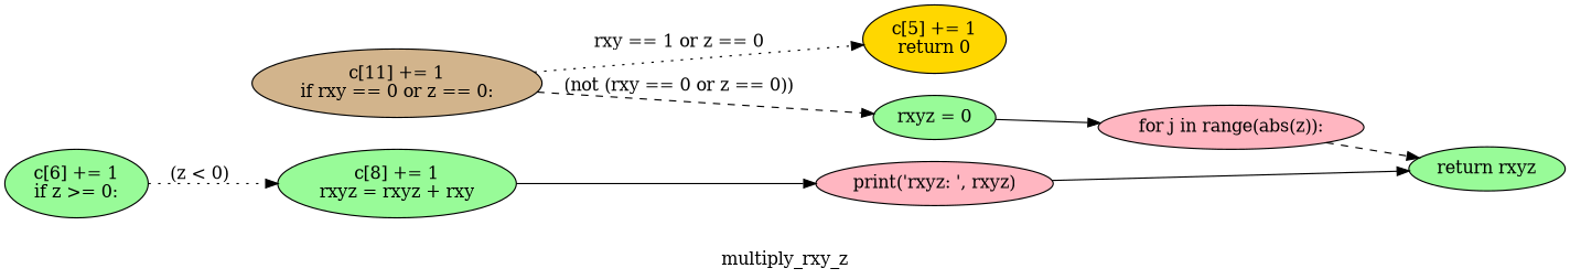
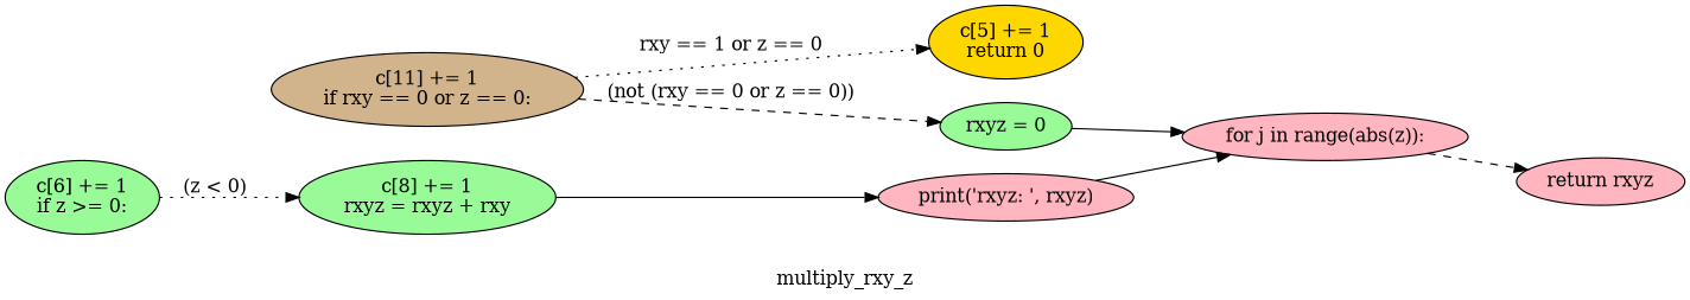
  digraph {
    label=multiply_rxy_z
    rankdir=LR
    node [fillcolor=palegreen style=filled]
    edge [style=solid]
    n1 [fillcolor=tan height=0.77585 label="c[11] += 1\nif rxy == 0 or z == 0:\n" width=2.6566]
    n2 [fillcolor=gold height=0.77585 label="c[5] += 1\nreturn 0\n" width=1.3602]
    n3 [height=0.5 label="rxyz = 0\n" width=1.1551]
    n4 [fillcolor=lightpink height=0.5 label="for j in range(abs(z)):\n" width=2.458]
-   n5 [height=0.5 label="return rxyz\n" width=1.4046]
+   n5 [fillcolor=lightpink height=0.5 label="return rxyz\n" width=1.4046]
    n6 [height=0.77585 label="c[6] += 1\nif z >= 0:\n" width=1.3602]
    n7 [height=0.77585 label="c[8] += 1\nrxyz = rxyz + rxy\n" width=2.2294]
    n8 [fillcolor=lightpink height=0.5 label="print('rxyz: ', rxyz)\n" width=2.1947]
    n1 -> n2 [label="rxy == 1 or z == 0" style=dotted]
    n1 -> n3 [label="(not (rxy == 0 or z == 0))" style=dashed]
    n3 -> n4
    n4 -> n5 [style=dashed]
    n6 -> n7 [label="(z < 0)" style=dotted]
    n7 -> n8
-   n8 -> n5
+   n8 -> n4
  }
